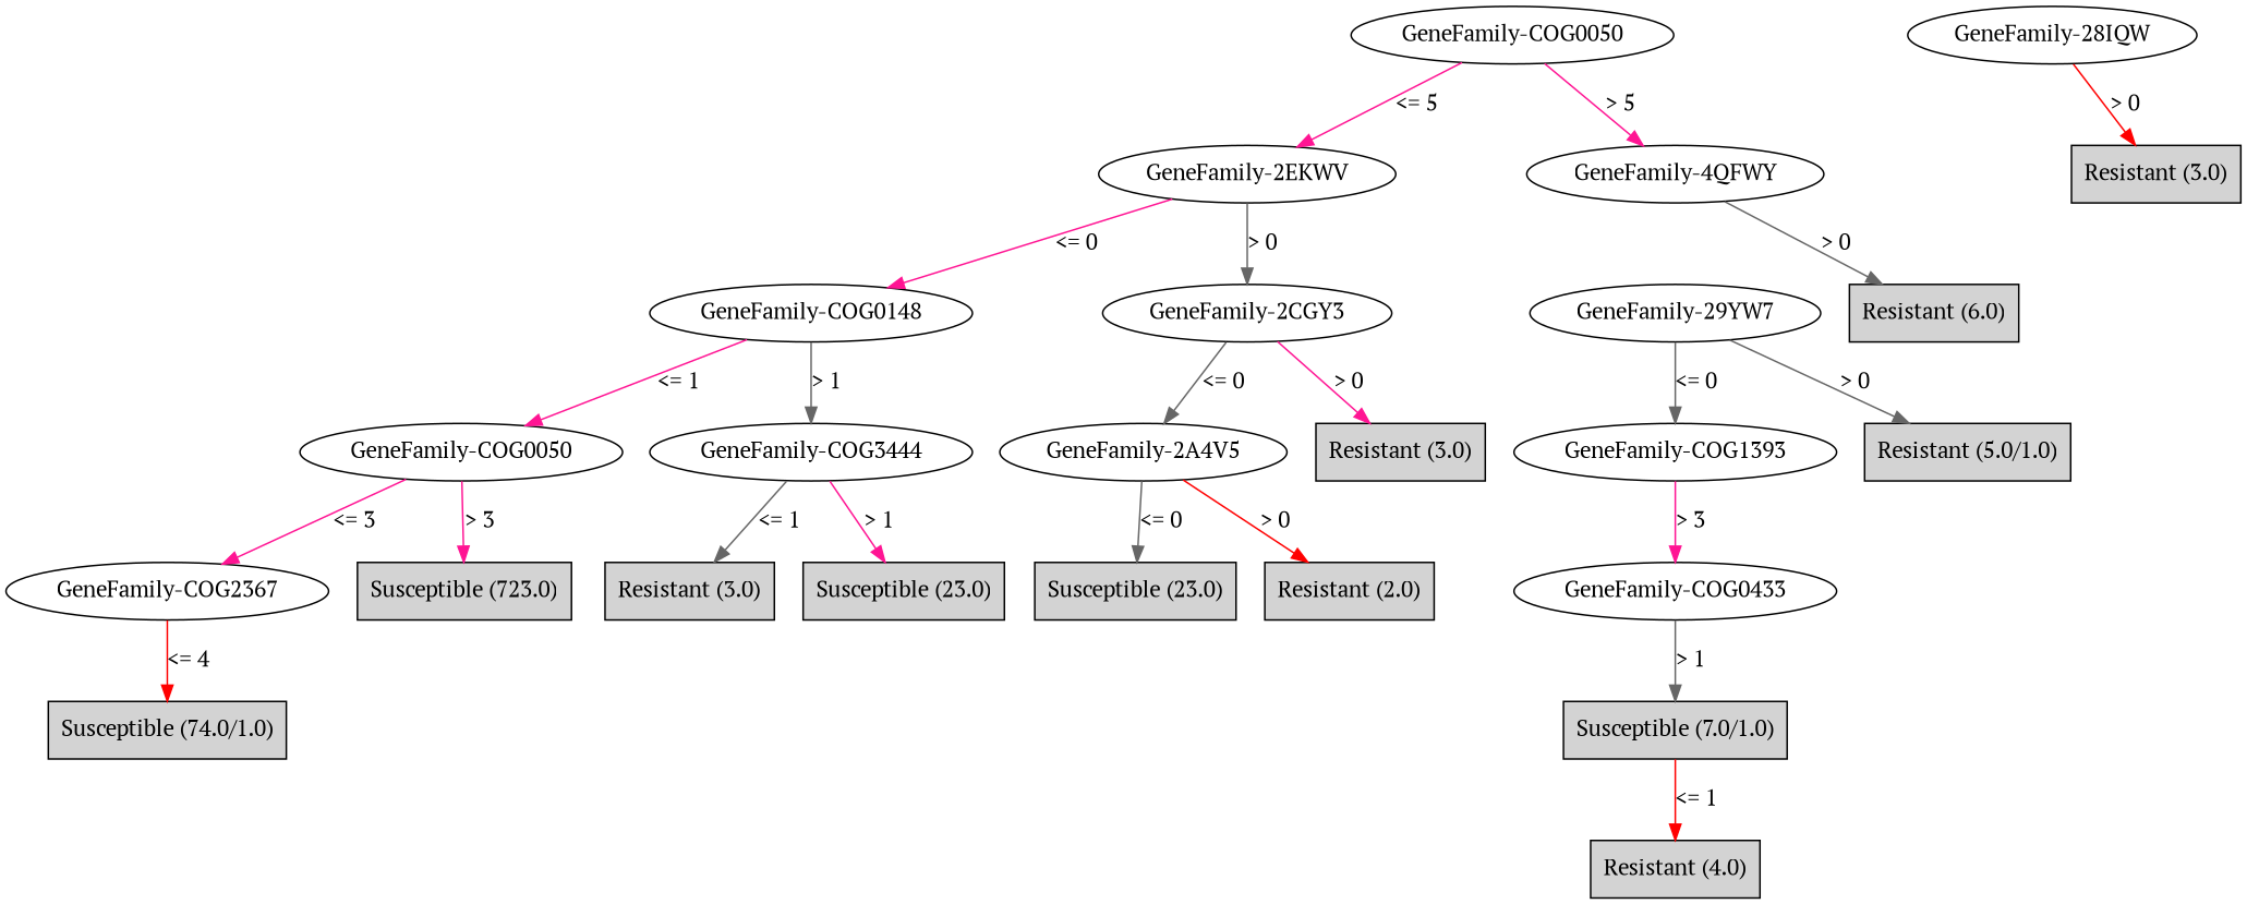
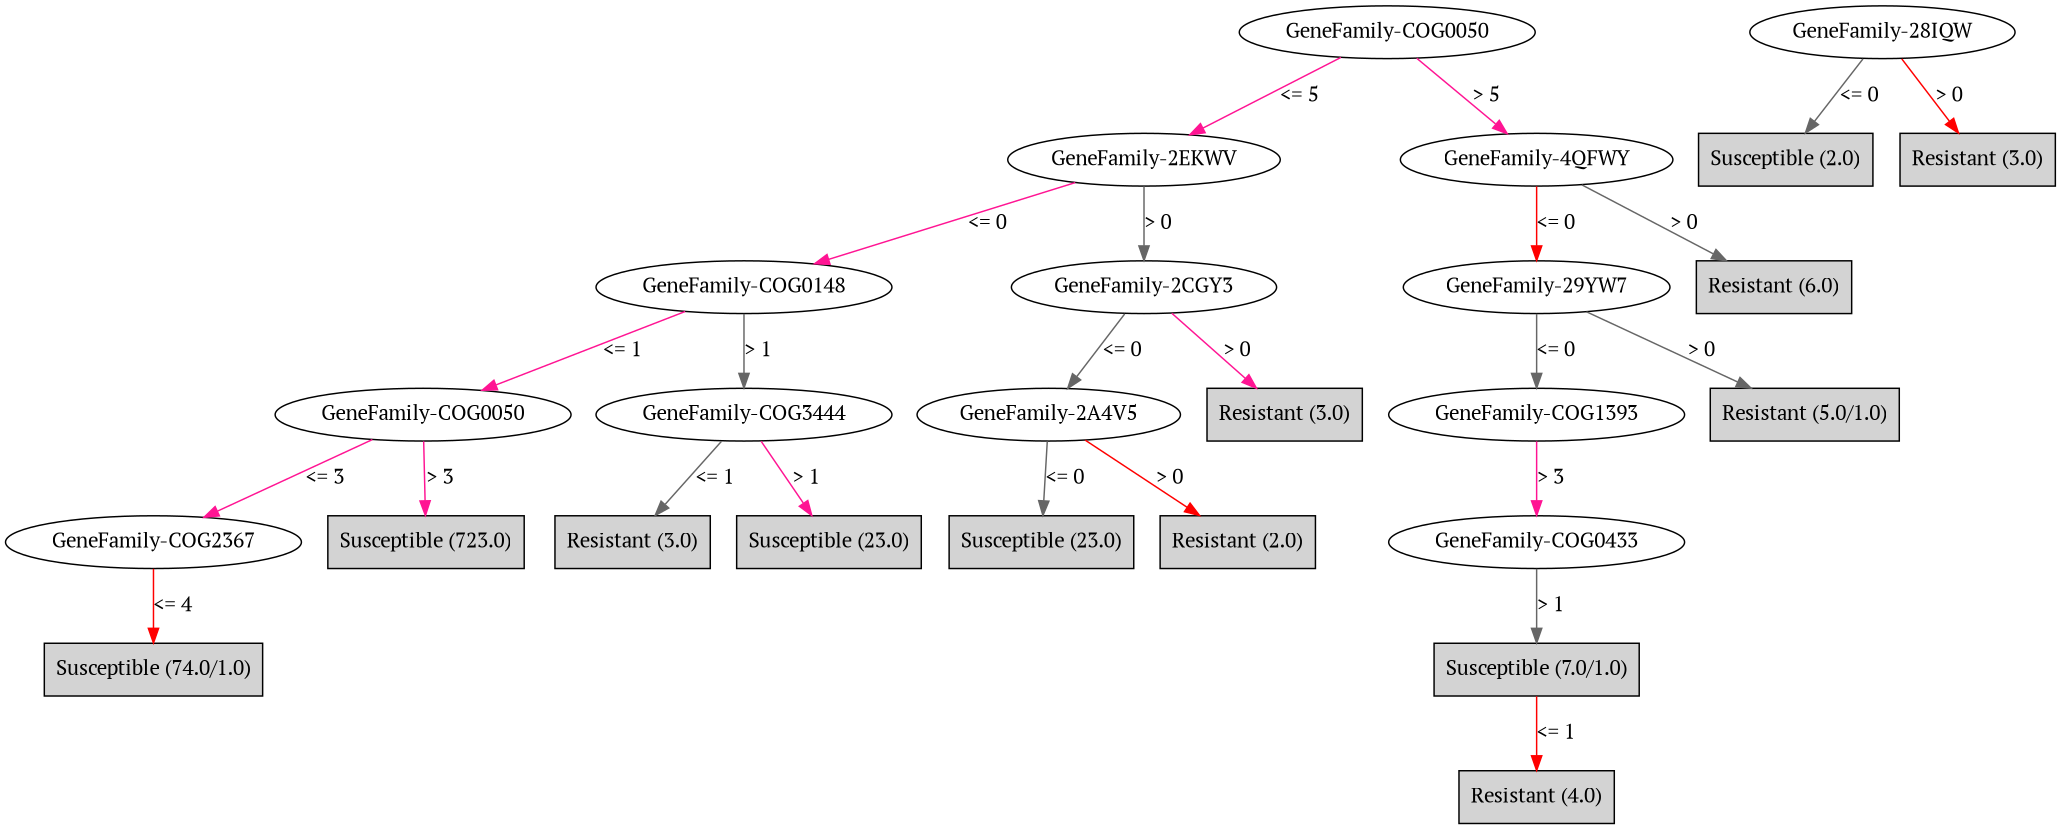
  digraph {
    fontname="PT Serif"
    node [fontname="PT Serif"]
    edge [color=gray40 fontname="PT Serif"]
    n1 [label="GeneFamily-COG0050"]
    n2 [label="GeneFamily-2EKWV"]
    n3 [label="GeneFamily-4QFWY"]
    n4 [label="GeneFamily-COG0148"]
    n5 [label="GeneFamily-2CGY3"]
    n6 [label="GeneFamily-29YW7"]
    n7 [label="Resistant (6.0)" shape=box style=filled]
    n8 [label="GeneFamily-COG0050"]
    n9 [label="GeneFamily-COG3444"]
    n10 [label="GeneFamily-2A4V5"]
    n11 [label="Resistant (3.0)" shape=box style=filled]
    n12 [label="GeneFamily-COG2367"]
    n13 [label="Susceptible (723.0)" shape=box style=filled]
    n14 [label="Resistant (3.0)" shape=box style=filled]
    n15 [label="Susceptible (23.0)" shape=box style=filled]
    n16 [label="Susceptible (74.0/1.0)" shape=box style=filled]
    n17 [label="GeneFamily-28IQW"]
+   n18 [label="Susceptible (2.0)" shape=box style=filled]
    n19 [label="Resistant (3.0)" shape=box style=filled]
    n20 [label="Susceptible (23.0)" shape=box style=filled]
    n21 [label="Resistant (2.0)" shape=box style=filled]
    n22 [label="GeneFamily-COG1393"]
    n23 [label="Resistant (5.0/1.0)" shape=box style=filled]
    n24 [label="GeneFamily-COG0433"]
    n25 [label="Susceptible (7.0/1.0)" shape=box style=filled]
    n26 [label="Resistant (4.0)" shape=box style=filled]
    n1 -> n2 [color=deeppink label="<= 5"]
    n1 -> n3 [color=deeppink label="> 5"]
    n2 -> n4 [color=deeppink label="<= 0"]
    n2 -> n5 [label="> 0"]
+   n3 -> n6 [color=red label="<= 0"]
    n3 -> n7 [label="> 0"]
    n4 -> n8 [color=deeppink label="<= 1"]
    n4 -> n9 [label="> 1"]
    n5 -> n10 [label="<= 0"]
    n5 -> n11 [color=deeppink label="> 0"]
    n6 -> n22 [label="<= 0"]
    n6 -> n23 [label="> 0"]
    n8 -> n12 [color=deeppink label="<= 3"]
    n8 -> n13 [color=deeppink label="> 3"]
    n9 -> n14 [label="<= 1"]
    n9 -> n15 [color=deeppink label="> 1"]
    n10 -> n20 [label="<= 0"]
    n10 -> n21 [color=red label="> 0"]
    n12 -> n16 [color=red label="<= 4"]
+   n17 -> n18 [label="<= 0"]
    n17 -> n19 [color=red label="> 0"]
    n22 -> n24 [color=deeppink label="> 3"]
    n24 -> n25 [label="> 1"]
    n25 -> n26 [color=red label="<= 1"]
  }
